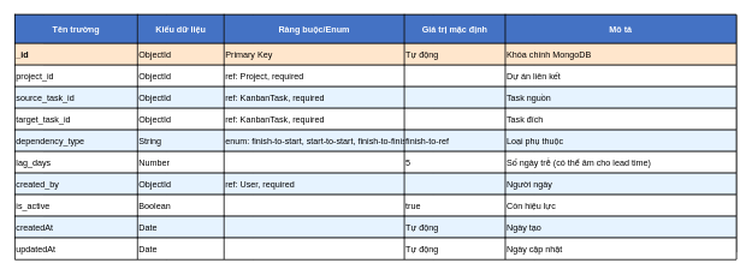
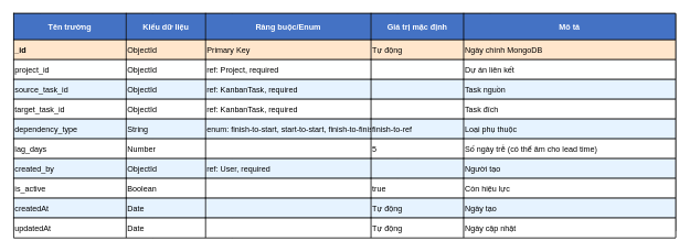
  <mxCell id="0" />
  <mxCell id="1" parent="0" />
  <mxCell id="2" value="" style="shape=table;startSize=0;container=1;collapsible=0;childLayout=tableLayout;fixedRows=1;rowLines=0;fontStyle=1;align=center;resizeLast=1;strokeColor=#000000;fillColor=#ffffff;" parent="1" vertex="1"><mxGeometry x="20" y="20" width="1000" height="330" as="geometry" /></mxCell>
  <mxCell id="3" value="" style="shape=tableRow;horizontal=0;fillColor=#4472C4;strokeColor=#000000;" parent="2" vertex="1"><mxGeometry width="1000" height="40" as="geometry" /></mxCell>
  <mxCell id="4" value="Tên trường" style="shape=partialRectangle;connectable=0;fillColor=#4472C4;align=center;fontStyle=1;fontSize=12;fontColor=#ffffff;" parent="3" vertex="1"><mxGeometry width="170" height="40" as="geometry" /></mxCell>
  <mxCell id="5" value="Kiểu dữ liệu" style="shape=partialRectangle;connectable=0;fillColor=#4472C4;align=center;fontStyle=1;fontSize=12;fontColor=#ffffff;" parent="3" vertex="1"><mxGeometry x="170" width="120" height="40" as="geometry" /></mxCell>
  <mxCell id="6" value="Ràng buộc/Enum" style="shape=partialRectangle;connectable=0;fillColor=#4472C4;align=center;fontStyle=1;fontSize=12;fontColor=#ffffff;" parent="3" vertex="1"><mxGeometry x="290" width="250" height="40" as="geometry" /></mxCell>
  <mxCell id="7" value="Giá trị mặc định" style="shape=partialRectangle;connectable=0;fillColor=#4472C4;align=center;fontStyle=1;fontSize=12;fontColor=#ffffff;" parent="3" vertex="1"><mxGeometry x="540" width="140" height="40" as="geometry" /></mxCell>
  <mxCell id="8" value="Mô tả" style="shape=partialRectangle;connectable=0;fillColor=#4472C4;align=center;fontStyle=1;fontSize=12;fontColor=#ffffff;" parent="3" vertex="1"><mxGeometry x="680" width="320" height="40" as="geometry" /></mxCell>
  <mxCell id="9" value="" style="shape=tableRow;horizontal=0;fillColor=#FFE6CC;strokeColor=#000000;" parent="2" vertex="1"><mxGeometry y="40" width="1000" height="30" as="geometry" /></mxCell>
  <mxCell id="10" value="_id" style="shape=partialRectangle;connectable=0;fillColor=#FFE6CC;align=left;fontStyle=1;" parent="9" vertex="1"><mxGeometry width="170" height="30" as="geometry" /></mxCell>
  <mxCell id="11" value="ObjectId" style="shape=partialRectangle;connectable=0;fillColor=#FFE6CC;align=left;" parent="9" vertex="1"><mxGeometry x="170" width="120" height="30" as="geometry" /></mxCell>
  <mxCell id="12" value="Primary Key" style="shape=partialRectangle;connectable=0;fillColor=#FFE6CC;align=left;" parent="9" vertex="1"><mxGeometry x="290" width="250" height="30" as="geometry" /></mxCell>
  <mxCell id="13" value="Tự động" style="shape=partialRectangle;connectable=0;fillColor=#FFE6CC;align=left;" parent="9" vertex="1"><mxGeometry x="540" width="140" height="30" as="geometry" /></mxCell>
- <mxCell id="14" value="Khóa chính MongoDB" style="shape=partialRectangle;connectable=0;fillColor=#FFE6CC;align=left;" parent="9" vertex="1"><mxGeometry x="680" width="320" height="30" as="geometry" /></mxCell>
+ <mxCell id="14" value="Ngày chính MongoDB" style="shape=partialRectangle;connectable=0;fillColor=#FFE6CC;align=left;" parent="9" vertex="1"><mxGeometry x="680" width="320" height="30" as="geometry" /></mxCell>
  <mxCell id="15" value="" style="shape=tableRow;horizontal=0;fillColor=#ffffff;strokeColor=#000000;" parent="2" vertex="1"><mxGeometry y="70" width="1000" height="30" as="geometry" /></mxCell>
  <mxCell id="16" value="project_id" style="shape=partialRectangle;connectable=0;fillColor=#ffffff;align=left;" parent="15" vertex="1"><mxGeometry width="170" height="30" as="geometry" /></mxCell>
  <mxCell id="17" value="ObjectId" style="shape=partialRectangle;connectable=0;fillColor=#ffffff;align=left;" parent="15" vertex="1"><mxGeometry x="170" width="120" height="30" as="geometry" /></mxCell>
  <mxCell id="18" value="ref: Project, required" style="shape=partialRectangle;connectable=0;fillColor=#ffffff;align=left;" parent="15" vertex="1"><mxGeometry x="290" width="250" height="30" as="geometry" /></mxCell>
  <mxCell id="19" value="" style="shape=partialRectangle;connectable=0;fillColor=#ffffff;align=left;" parent="15" vertex="1"><mxGeometry x="540" width="140" height="30" as="geometry" /></mxCell>
  <mxCell id="20" value="Dự án liên kết" style="shape=partialRectangle;connectable=0;fillColor=#ffffff;align=left;" parent="15" vertex="1"><mxGeometry x="680" width="320" height="30" as="geometry" /></mxCell>
  <mxCell id="21" value="" style="shape=tableRow;horizontal=0;fillColor=#E6F3FF;strokeColor=#000000;" parent="2" vertex="1"><mxGeometry y="100" width="1000" height="30" as="geometry" /></mxCell>
  <mxCell id="22" value="source_task_id" style="shape=partialRectangle;connectable=0;fillColor=#E6F3FF;align=left;" parent="21" vertex="1"><mxGeometry width="170" height="30" as="geometry" /></mxCell>
  <mxCell id="23" value="ObjectId" style="shape=partialRectangle;connectable=0;fillColor=#E6F3FF;align=left;" parent="21" vertex="1"><mxGeometry x="170" width="120" height="30" as="geometry" /></mxCell>
  <mxCell id="24" value="ref: KanbanTask, required" style="shape=partialRectangle;connectable=0;fillColor=#E6F3FF;align=left;" parent="21" vertex="1"><mxGeometry x="290" width="250" height="30" as="geometry" /></mxCell>
  <mxCell id="25" value="" style="shape=partialRectangle;connectable=0;fillColor=#E6F3FF;align=left;" parent="21" vertex="1"><mxGeometry x="540" width="140" height="30" as="geometry" /></mxCell>
  <mxCell id="26" value="Task nguồn" style="shape=partialRectangle;connectable=0;fillColor=#E6F3FF;align=left;" parent="21" vertex="1"><mxGeometry x="680" width="320" height="30" as="geometry" /></mxCell>
  <mxCell id="27" value="" style="shape=tableRow;horizontal=0;fillColor=#ffffff;strokeColor=#000000;" parent="2" vertex="1"><mxGeometry y="130" width="1000" height="30" as="geometry" /></mxCell>
  <mxCell id="28" value="target_task_id" style="shape=partialRectangle;connectable=0;fillColor=#ffffff;align=left;" parent="27" vertex="1"><mxGeometry width="170" height="30" as="geometry" /></mxCell>
  <mxCell id="29" value="ObjectId" style="shape=partialRectangle;connectable=0;fillColor=#ffffff;align=left;" parent="27" vertex="1"><mxGeometry x="170" width="120" height="30" as="geometry" /></mxCell>
  <mxCell id="30" value="ref: KanbanTask, required" style="shape=partialRectangle;connectable=0;fillColor=#ffffff;align=left;" parent="27" vertex="1"><mxGeometry x="290" width="250" height="30" as="geometry" /></mxCell>
  <mxCell id="31" value="" style="shape=partialRectangle;connectable=0;fillColor=#ffffff;align=left;" parent="27" vertex="1"><mxGeometry x="540" width="140" height="30" as="geometry" /></mxCell>
  <mxCell id="32" value="Task đích" style="shape=partialRectangle;connectable=0;fillColor=#ffffff;align=left;" parent="27" vertex="1"><mxGeometry x="680" width="320" height="30" as="geometry" /></mxCell>
  <mxCell id="33" value="" style="shape=tableRow;horizontal=0;fillColor=#E6F3FF;strokeColor=#000000;" parent="2" vertex="1"><mxGeometry y="160" width="1000" height="30" as="geometry" /></mxCell>
  <mxCell id="34" value="dependency_type" style="shape=partialRectangle;connectable=0;fillColor=#E6F3FF;align=left;" parent="33" vertex="1"><mxGeometry width="170" height="30" as="geometry" /></mxCell>
  <mxCell id="35" value="String" style="shape=partialRectangle;connectable=0;fillColor=#E6F3FF;align=left;" parent="33" vertex="1"><mxGeometry x="170" width="120" height="30" as="geometry" /></mxCell>
  <mxCell id="36" value="enum: finish-to-start, start-to-start, finish-to-finish, start-to-finish" style="shape=partialRectangle;connectable=0;fillColor=#E6F3FF;align=left;" parent="33" vertex="1"><mxGeometry x="290" width="250" height="30" as="geometry" /></mxCell>
  <mxCell id="37" value="finish-to-ref" style="shape=partialRectangle;connectable=0;fillColor=#E6F3FF;align=left;" parent="33" vertex="1"><mxGeometry x="540" width="140" height="30" as="geometry" /></mxCell>
  <mxCell id="38" value="Loại phụ thuộc" style="shape=partialRectangle;connectable=0;fillColor=#E6F3FF;align=left;" parent="33" vertex="1"><mxGeometry x="680" width="320" height="30" as="geometry" /></mxCell>
  <mxCell id="39" value="" style="shape=tableRow;horizontal=0;fillColor=#ffffff;strokeColor=#000000;" parent="2" vertex="1"><mxGeometry y="190" width="1000" height="30" as="geometry" /></mxCell>
  <mxCell id="40" value="lag_days" style="shape=partialRectangle;connectable=0;fillColor=#ffffff;align=left;" parent="39" vertex="1"><mxGeometry width="170" height="30" as="geometry" /></mxCell>
  <mxCell id="41" value="Number" style="shape=partialRectangle;connectable=0;fillColor=#ffffff;align=left;" parent="39" vertex="1"><mxGeometry x="170" width="120" height="30" as="geometry" /></mxCell>
  <mxCell id="42" value="" style="shape=partialRectangle;connectable=0;fillColor=#ffffff;align=left;" parent="39" vertex="1"><mxGeometry x="290" width="250" height="30" as="geometry" /></mxCell>
  <mxCell id="43" value="5" style="shape=partialRectangle;connectable=0;fillColor=#ffffff;align=left;" parent="39" vertex="1"><mxGeometry x="540" width="140" height="30" as="geometry" /></mxCell>
  <mxCell id="44" value="Số ngày trễ (có thể âm cho lead time)" style="shape=partialRectangle;connectable=0;fillColor=#ffffff;align=left;" parent="39" vertex="1"><mxGeometry x="680" width="320" height="30" as="geometry" /></mxCell>
  <mxCell id="45" value="" style="shape=tableRow;horizontal=0;fillColor=#E6F3FF;strokeColor=#000000;" parent="2" vertex="1"><mxGeometry y="220" width="1000" height="30" as="geometry" /></mxCell>
  <mxCell id="46" value="created_by" style="shape=partialRectangle;connectable=0;fillColor=#E6F3FF;align=left;" parent="45" vertex="1"><mxGeometry width="170" height="30" as="geometry" /></mxCell>
  <mxCell id="47" value="ObjectId" style="shape=partialRectangle;connectable=0;fillColor=#E6F3FF;align=left;" parent="45" vertex="1"><mxGeometry x="170" width="120" height="30" as="geometry" /></mxCell>
  <mxCell id="48" value="ref: User, required" style="shape=partialRectangle;connectable=0;fillColor=#E6F3FF;align=left;" parent="45" vertex="1"><mxGeometry x="290" width="250" height="30" as="geometry" /></mxCell>
  <mxCell id="49" value="" style="shape=partialRectangle;connectable=0;fillColor=#E6F3FF;align=left;" parent="45" vertex="1"><mxGeometry x="540" width="140" height="30" as="geometry" /></mxCell>
- <mxCell id="50" value="Người ngày" style="shape=partialRectangle;connectable=0;fillColor=#E6F3FF;align=left;" parent="45" vertex="1"><mxGeometry x="680" width="320" height="30" as="geometry" /></mxCell>
+ <mxCell id="50" value="Người tạo" style="shape=partialRectangle;connectable=0;fillColor=#E6F3FF;align=left;" parent="45" vertex="1"><mxGeometry x="680" width="320" height="30" as="geometry" /></mxCell>
  <mxCell id="51" value="" style="shape=tableRow;horizontal=0;fillColor=#ffffff;strokeColor=#000000;" parent="2" vertex="1"><mxGeometry y="250" width="1000" height="30" as="geometry" /></mxCell>
  <mxCell id="52" value="is_active" style="shape=partialRectangle;connectable=0;fillColor=#ffffff;align=left;" parent="51" vertex="1"><mxGeometry width="170" height="30" as="geometry" /></mxCell>
  <mxCell id="53" value="Boolean" style="shape=partialRectangle;connectable=0;fillColor=#ffffff;align=left;" parent="51" vertex="1"><mxGeometry x="170" width="120" height="30" as="geometry" /></mxCell>
  <mxCell id="54" value="" style="shape=partialRectangle;connectable=0;fillColor=#ffffff;align=left;" parent="51" vertex="1"><mxGeometry x="290" width="250" height="30" as="geometry" /></mxCell>
  <mxCell id="55" value="true" style="shape=partialRectangle;connectable=0;fillColor=#ffffff;align=left;" parent="51" vertex="1"><mxGeometry x="540" width="140" height="30" as="geometry" /></mxCell>
  <mxCell id="56" value="Còn hiệu lực" style="shape=partialRectangle;connectable=0;fillColor=#ffffff;align=left;" parent="51" vertex="1"><mxGeometry x="680" width="320" height="30" as="geometry" /></mxCell>
  <mxCell id="57" value="" style="shape=tableRow;horizontal=0;fillColor=#E6F3FF;strokeColor=#000000;" parent="2" vertex="1"><mxGeometry y="280" width="1000" height="30" as="geometry" /></mxCell>
  <mxCell id="58" value="createdAt" style="shape=partialRectangle;connectable=0;fillColor=#E6F3FF;align=left;" parent="57" vertex="1"><mxGeometry width="170" height="30" as="geometry" /></mxCell>
  <mxCell id="59" value="Date" style="shape=partialRectangle;connectable=0;fillColor=#E6F3FF;align=left;" parent="57" vertex="1"><mxGeometry x="170" width="120" height="30" as="geometry" /></mxCell>
  <mxCell id="60" value="" style="shape=partialRectangle;connectable=0;fillColor=#E6F3FF;align=left;" parent="57" vertex="1"><mxGeometry x="290" width="250" height="30" as="geometry" /></mxCell>
  <mxCell id="61" value="Tự động" style="shape=partialRectangle;connectable=0;fillColor=#E6F3FF;align=left;" parent="57" vertex="1"><mxGeometry x="540" width="140" height="30" as="geometry" /></mxCell>
  <mxCell id="62" value="Ngày tạo" style="shape=partialRectangle;connectable=0;fillColor=#E6F3FF;align=left;" parent="57" vertex="1"><mxGeometry x="680" width="320" height="30" as="geometry" /></mxCell>
  <mxCell id="63" value="" style="shape=tableRow;horizontal=0;fillColor=#ffffff;strokeColor=#000000;" parent="2" vertex="1"><mxGeometry y="310" width="1000" height="30" as="geometry" /></mxCell>
  <mxCell id="64" value="updatedAt" style="shape=partialRectangle;connectable=0;fillColor=#ffffff;align=left;" parent="63" vertex="1"><mxGeometry width="170" height="30" as="geometry" /></mxCell>
  <mxCell id="65" value="Date" style="shape=partialRectangle;connectable=0;fillColor=#ffffff;align=left;" parent="63" vertex="1"><mxGeometry x="170" width="120" height="30" as="geometry" /></mxCell>
  <mxCell id="66" value="" style="shape=partialRectangle;connectable=0;fillColor=#ffffff;align=left;" parent="63" vertex="1"><mxGeometry x="290" width="250" height="30" as="geometry" /></mxCell>
  <mxCell id="67" value="Tự động" style="shape=partialRectangle;connectable=0;fillColor=#ffffff;align=left;" parent="63" vertex="1"><mxGeometry x="540" width="140" height="30" as="geometry" /></mxCell>
  <mxCell id="68" value="Ngày cập nhật" style="shape=partialRectangle;connectable=0;fillColor=#ffffff;align=left;" parent="63" vertex="1"><mxGeometry x="680" width="320" height="30" as="geometry" /></mxCell>
